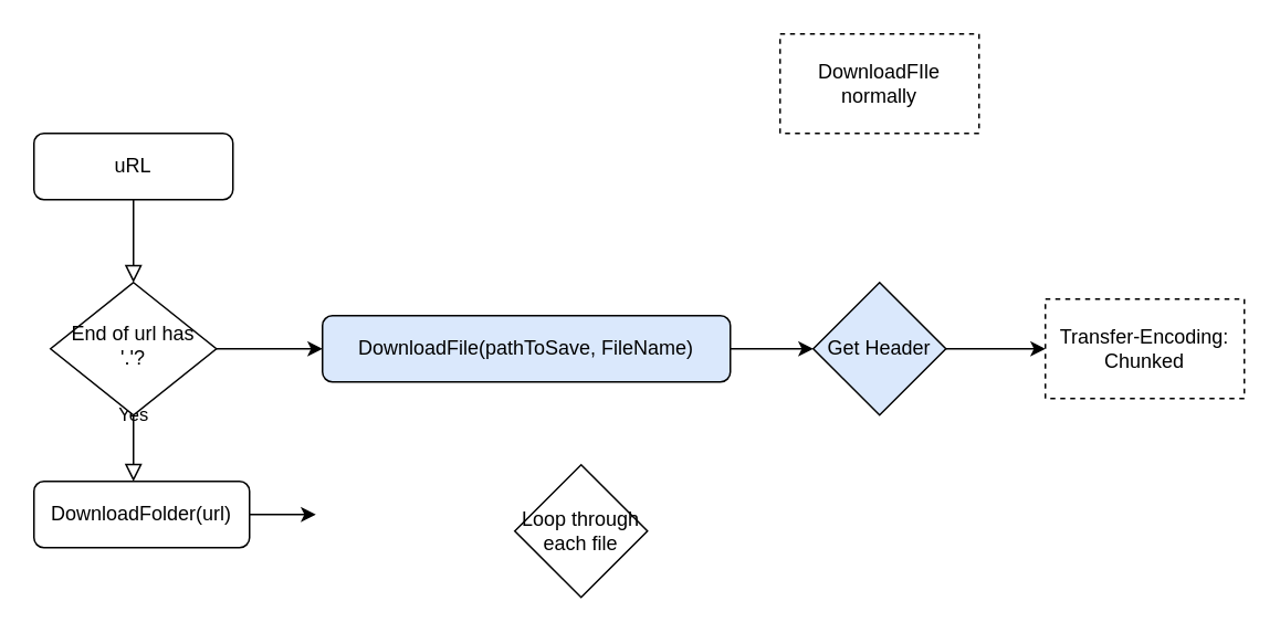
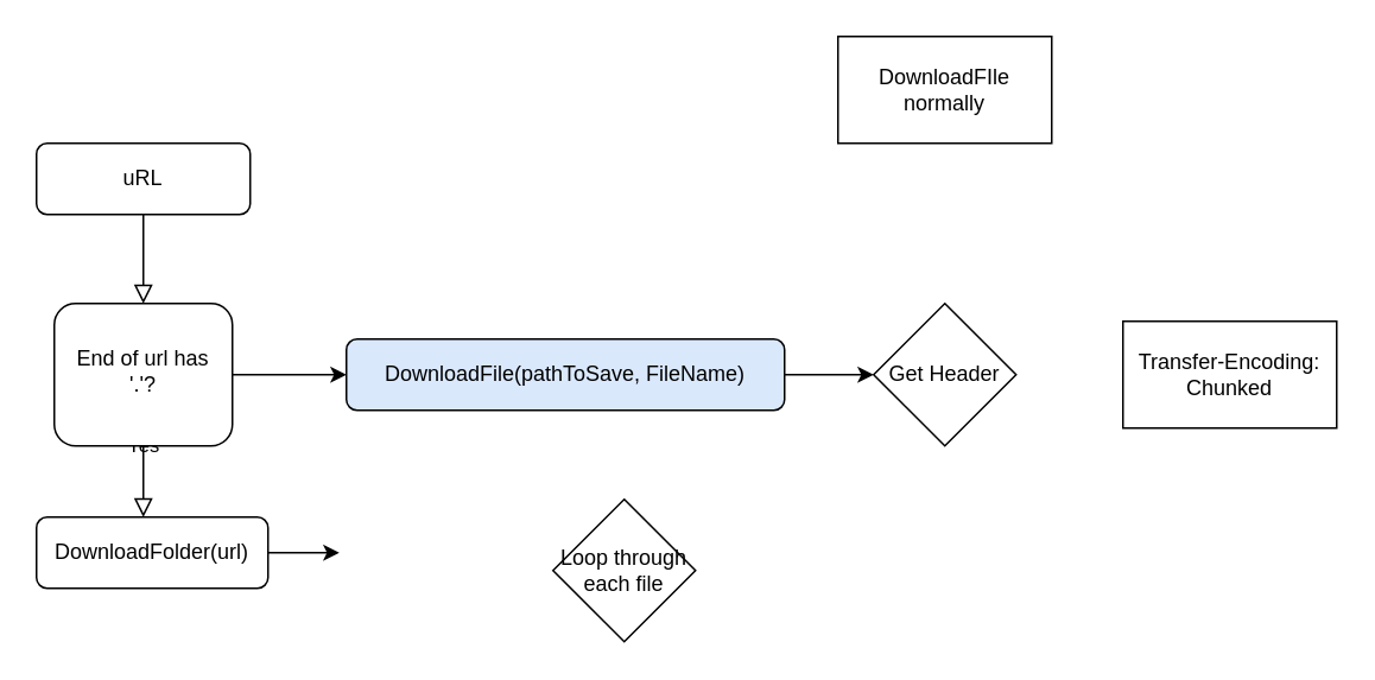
  <mxCell id="0" />
  <mxCell id="1" parent="0" />
  <mxCell id="2" value="" style="rounded=0;html=1;jettySize=auto;orthogonalLoop=1;fontSize=11;endArrow=block;endFill=0;endSize=8;strokeWidth=1;shadow=0;labelBackgroundColor=none;edgeStyle=orthogonalEdgeStyle;" parent="1" source="3" target="6" edge="1"><mxGeometry relative="1" as="geometry" /></mxCell>
  <mxCell id="3" value="uRL" style="rounded=1;whiteSpace=wrap;html=1;fontSize=12;glass=0;strokeWidth=1;shadow=0;" parent="1" vertex="1"><mxGeometry x="20" y="80" width="120" height="40" as="geometry" /></mxCell>
  <mxCell id="4" value="Yes" style="rounded=0;html=1;jettySize=auto;orthogonalLoop=1;fontSize=11;endArrow=block;endFill=0;endSize=8;strokeWidth=1;shadow=0;labelBackgroundColor=none;edgeStyle=orthogonalEdgeStyle;" parent="1" source="6" edge="1"><mxGeometry y="20" relative="1" as="geometry"><mxPoint as="offset" /><mxPoint x="80" y="290" as="targetPoint" /></mxGeometry></mxCell>
  <mxCell id="5" value="" style="edgeStyle=orthogonalEdgeStyle;rounded=0;orthogonalLoop=1;jettySize=auto;html=1;" parent="1" source="6" target="10" edge="1"><mxGeometry relative="1" as="geometry" /></mxCell>
- <mxCell id="6" value="End of url has '.'?" style="rhombus;whiteSpace=wrap;html=1;shadow=0;fontFamily=Helvetica;fontSize=12;align=center;strokeWidth=1;spacing=6;spacingTop=-4;" parent="1" vertex="1"><mxGeometry x="30" y="170" width="100" height="80" as="geometry" /></mxCell>
+ <mxCell id="6" value="End of url has '.'?" style="whiteSpace=wrap;html=1;shadow=0;fontFamily=Helvetica;fontSize=12;align=center;strokeWidth=1;spacing=6;spacingTop=-4;rounded=1;" parent="1" vertex="1"><mxGeometry x="30" y="170" width="100" height="80" as="geometry" /></mxCell>
  <mxCell id="7" value="" style="edgeStyle=orthogonalEdgeStyle;rounded=0;orthogonalLoop=1;jettySize=auto;html=1;" parent="1" source="8" edge="1"><mxGeometry relative="1" as="geometry"><mxPoint x="190" y="310" as="targetPoint" /></mxGeometry></mxCell>
  <mxCell id="8" value="DownloadFolder(url)" style="rounded=1;whiteSpace=wrap;html=1;fontSize=12;glass=0;strokeWidth=1;shadow=0;" parent="1" vertex="1"><mxGeometry x="20" y="290" width="130" height="40" as="geometry" /></mxCell>
  <mxCell id="9" value="" style="edgeStyle=orthogonalEdgeStyle;rounded=0;orthogonalLoop=1;jettySize=auto;html=1;" parent="1" source="10" target="12" edge="1"><mxGeometry relative="1" as="geometry" /></mxCell>
  <mxCell id="10" value="DownloadFile(pathToSave, FileName)" style="rounded=1;whiteSpace=wrap;html=1;fontSize=12;glass=0;strokeWidth=1;shadow=0;fillColor=#dae8fc;" parent="1" vertex="1"><mxGeometry x="194" y="190" width="246" height="40" as="geometry" /></mxCell>
- <mxCell id="11" value="" style="edgeStyle=orthogonalEdgeStyle;rounded=0;orthogonalLoop=1;jettySize=auto;html=1;" parent="1" source="12" target="14" edge="1"><mxGeometry relative="1" as="geometry" /></mxCell>
- <mxCell id="12" value="Get Header" style="rhombus;whiteSpace=wrap;html=1;fillColor=#dae8fc;" parent="1" vertex="1"><mxGeometry x="490" y="170" width="80" height="80" as="geometry" /></mxCell>
- <mxCell id="13" value="DownloadFIle normally" style="whiteSpace=wrap;html=1;dashed=1;" parent="1" vertex="1"><mxGeometry x="470" width="120" height="60" as="geometry" y="20" /></mxCell>
- <mxCell id="14" value="Transfer-Encoding: Chunked" style="whiteSpace=wrap;html=1;dashed=1;" parent="1" vertex="1"><mxGeometry x="630" y="180" width="120" height="60" as="geometry" /></mxCell>
+ <mxCell id="12" value="Get Header" style="rhombus;whiteSpace=wrap;html=1;" parent="1" vertex="1"><mxGeometry x="490" y="170" width="80" height="80" as="geometry" /></mxCell>
+ <mxCell id="13" value="DownloadFIle normally" style="whiteSpace=wrap;html=1;" parent="1" vertex="1"><mxGeometry x="470" width="120" height="60" as="geometry" y="20" /></mxCell>
+ <mxCell id="14" value="Transfer-Encoding: Chunked" style="whiteSpace=wrap;html=1;" parent="1" vertex="1"><mxGeometry x="630" y="180" width="120" height="60" as="geometry" /></mxCell>
  <mxCell id="15" value="Loop through each file" style="rhombus;whiteSpace=wrap;html=1;" vertex="1" parent="1"><mxGeometry x="310" y="280" width="80" height="80" as="geometry" /></mxCell>
